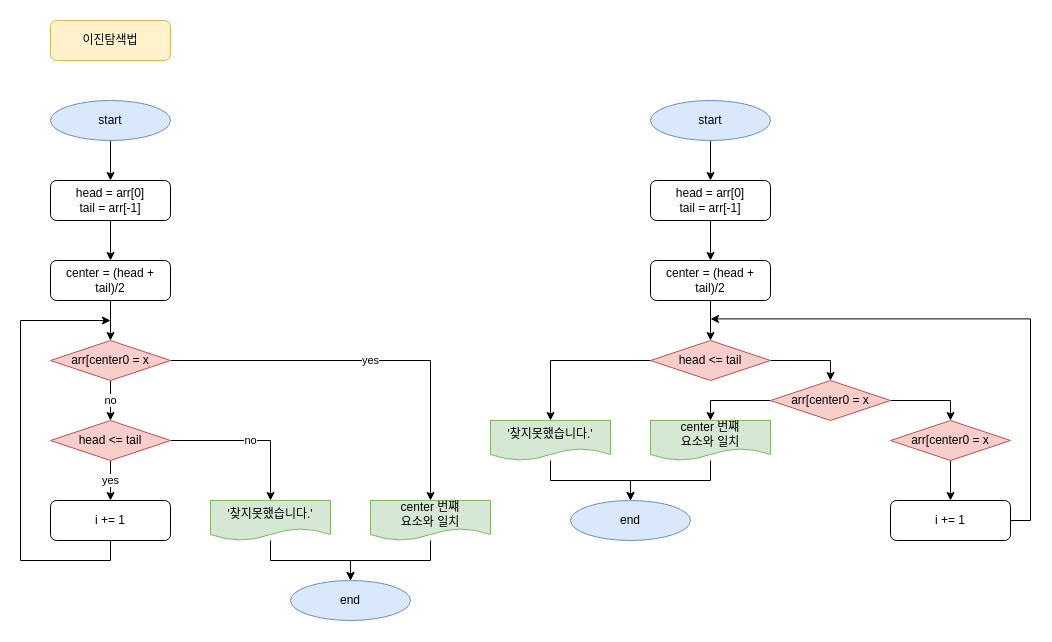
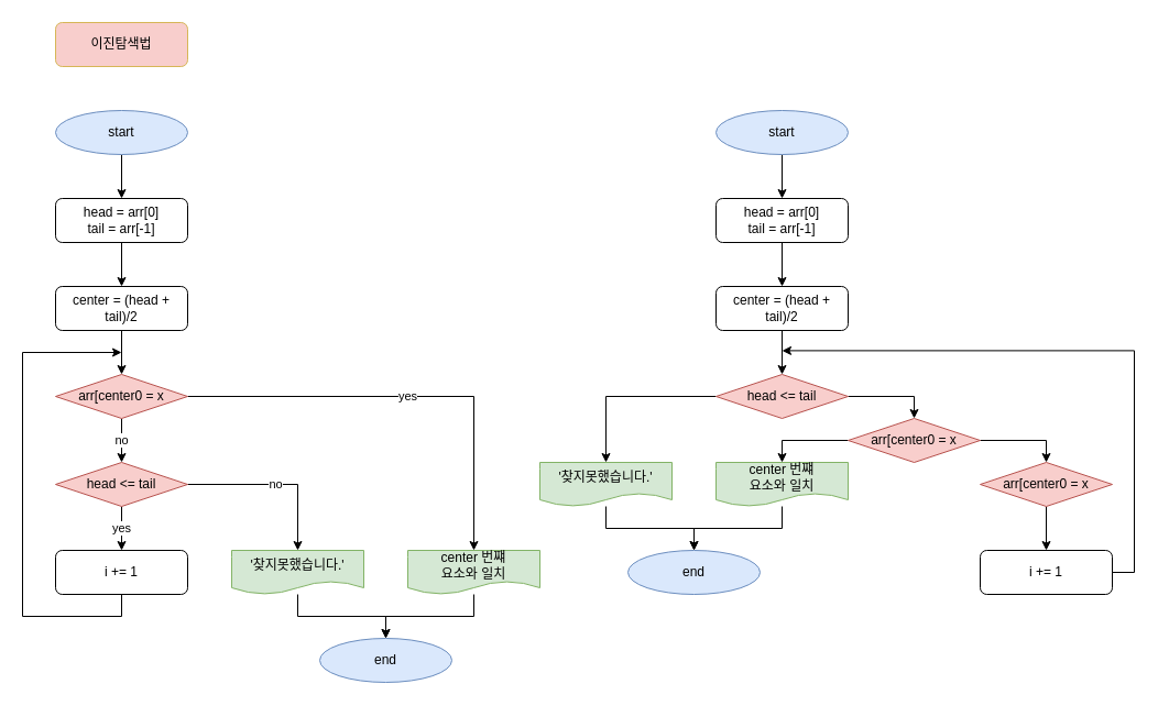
  <mxCell id="0" />
  <mxCell id="1" parent="0" />
  <mxCell id="2" value="" style="edgeStyle=orthogonalEdgeStyle;rounded=0;orthogonalLoop=1;jettySize=auto;html=1;" edge="1" parent="1" source="3" target="12"><mxGeometry relative="1" as="geometry" /></mxCell>
  <mxCell id="3" value="start" style="ellipse;whiteSpace=wrap;html=1;fillColor=#dae8fc;strokeColor=#6c8ebf;" vertex="1" parent="1"><mxGeometry x="50" y="100" width="120" height="40" as="geometry" /></mxCell>
- <mxCell id="4" value="이진탐색법" style="rounded=1;whiteSpace=wrap;html=1;fillColor=#fff2cc;strokeColor=#d6b656;" vertex="1" parent="1"><mxGeometry x="50" width="120" height="40" as="geometry" y="20" /></mxCell>
+ <mxCell id="4" value="이진탐색법" style="rounded=1;whiteSpace=wrap;html=1;fillColor=#f8cecc;strokeColor=#d6b656;" vertex="1" parent="1"><mxGeometry x="50" width="120" height="40" as="geometry" y="20" /></mxCell>
  <mxCell id="5" value="no" style="edgeStyle=orthogonalEdgeStyle;rounded=0;orthogonalLoop=1;jettySize=auto;html=1;" edge="1" parent="1" source="7" target="10"><mxGeometry relative="1" as="geometry" /></mxCell>
  <mxCell id="6" value="yes" style="edgeStyle=orthogonalEdgeStyle;rounded=0;orthogonalLoop=1;jettySize=auto;html=1;exitX=1;exitY=0.5;exitDx=0;exitDy=0;entryX=0.5;entryY=0;entryDx=0;entryDy=0;" edge="1" parent="1" source="7" target="20"><mxGeometry relative="1" as="geometry" /></mxCell>
  <mxCell id="7" value="arr[center0 = x" style="rhombus;whiteSpace=wrap;html=1;fillColor=#f8cecc;strokeColor=#b85450;" vertex="1" parent="1"><mxGeometry x="50" y="340" width="120" height="40" as="geometry" /></mxCell>
  <mxCell id="8" value="yes" style="edgeStyle=orthogonalEdgeStyle;rounded=0;orthogonalLoop=1;jettySize=auto;html=1;" edge="1" parent="1" source="10" target="14"><mxGeometry relative="1" as="geometry" /></mxCell>
  <mxCell id="9" value="no" style="edgeStyle=orthogonalEdgeStyle;rounded=0;orthogonalLoop=1;jettySize=auto;html=1;" edge="1" parent="1" source="10" target="18"><mxGeometry relative="1" as="geometry" /></mxCell>
  <mxCell id="10" value="head &amp;lt;= tail" style="rhombus;whiteSpace=wrap;html=1;fillColor=#f8cecc;strokeColor=#b85450;" vertex="1" parent="1"><mxGeometry x="50" y="420" width="120" height="40" as="geometry" /></mxCell>
  <mxCell id="11" value="" style="edgeStyle=orthogonalEdgeStyle;rounded=0;orthogonalLoop=1;jettySize=auto;html=1;" edge="1" parent="1" source="12" target="16"><mxGeometry relative="1" as="geometry" /></mxCell>
  <mxCell id="12" value="head = arr[0]&lt;br&gt;tail = arr[-1]" style="rounded=1;whiteSpace=wrap;html=1;" vertex="1" parent="1"><mxGeometry x="50" y="180" width="120" height="40" as="geometry" /></mxCell>
  <mxCell id="13" style="edgeStyle=orthogonalEdgeStyle;rounded=0;orthogonalLoop=1;jettySize=auto;html=1;exitX=0.5;exitY=1;exitDx=0;exitDy=0;" edge="1" parent="1" source="14"><mxGeometry relative="1" as="geometry"><mxPoint x="110" y="320" as="targetPoint" /><Array as="points"><mxPoint x="110" y="560" /><mxPoint x="20" y="560" /><mxPoint x="20" y="320" /></Array></mxGeometry></mxCell>
  <mxCell id="14" value="i += 1" style="rounded=1;whiteSpace=wrap;html=1;" vertex="1" parent="1"><mxGeometry x="50" y="500" width="120" height="40" as="geometry" /></mxCell>
  <mxCell id="15" value="" style="edgeStyle=orthogonalEdgeStyle;rounded=0;orthogonalLoop=1;jettySize=auto;html=1;" edge="1" parent="1" source="16" target="7"><mxGeometry relative="1" as="geometry" /></mxCell>
  <mxCell id="16" value="center = (head + tail)/2" style="rounded=1;whiteSpace=wrap;html=1;" vertex="1" parent="1"><mxGeometry x="50" y="260" width="120" height="40" as="geometry" /></mxCell>
  <mxCell id="17" value="" style="edgeStyle=orthogonalEdgeStyle;rounded=0;orthogonalLoop=1;jettySize=auto;html=1;" edge="1" parent="1" source="18" target="21"><mxGeometry relative="1" as="geometry" /></mxCell>
  <mxCell id="18" value="'찾지못했습니다.'" style="shape=document;whiteSpace=wrap;html=1;boundedLbl=1;fillColor=#d5e8d4;strokeColor=#82b366;" vertex="1" parent="1"><mxGeometry x="210" y="500" width="120" height="40" as="geometry" /></mxCell>
  <mxCell id="19" value="" style="edgeStyle=orthogonalEdgeStyle;rounded=0;orthogonalLoop=1;jettySize=auto;html=1;" edge="1" parent="1" source="20" target="21"><mxGeometry relative="1" as="geometry" /></mxCell>
  <mxCell id="20" value="center 번쨰&lt;br&gt;요소와 일치" style="shape=document;whiteSpace=wrap;html=1;boundedLbl=1;fillColor=#d5e8d4;strokeColor=#82b366;" vertex="1" parent="1"><mxGeometry x="370" y="500" width="120" height="40" as="geometry" /></mxCell>
  <mxCell id="21" value="end" style="ellipse;whiteSpace=wrap;html=1;fillColor=#dae8fc;strokeColor=#6c8ebf;" vertex="1" parent="1"><mxGeometry x="290" y="580" width="120" height="40" as="geometry" /></mxCell>
  <mxCell id="22" style="edgeStyle=orthogonalEdgeStyle;rounded=0;orthogonalLoop=1;jettySize=auto;html=1;exitX=1;exitY=0.5;exitDx=0;exitDy=0;entryX=0.5;entryY=0;entryDx=0;entryDy=0;" edge="1" parent="1" source="24" target="33"><mxGeometry relative="1" as="geometry" /></mxCell>
  <mxCell id="23" style="edgeStyle=orthogonalEdgeStyle;rounded=0;orthogonalLoop=1;jettySize=auto;html=1;exitX=0;exitY=0.5;exitDx=0;exitDy=0;" edge="1" parent="1" source="24" target="39"><mxGeometry relative="1" as="geometry" /></mxCell>
  <mxCell id="24" value="head &amp;lt;= tail" style="rhombus;whiteSpace=wrap;html=1;fillColor=#f8cecc;strokeColor=#b85450;" vertex="1" parent="1"><mxGeometry x="650" y="340" width="120" height="40" as="geometry" /></mxCell>
  <mxCell id="25" value="" style="edgeStyle=orthogonalEdgeStyle;rounded=0;orthogonalLoop=1;jettySize=auto;html=1;" edge="1" parent="1" source="26" target="28"><mxGeometry relative="1" as="geometry" /></mxCell>
  <mxCell id="26" value="start" style="ellipse;whiteSpace=wrap;html=1;fillColor=#dae8fc;strokeColor=#6c8ebf;" vertex="1" parent="1"><mxGeometry x="650" y="100" width="120" height="40" as="geometry" /></mxCell>
  <mxCell id="27" value="" style="edgeStyle=orthogonalEdgeStyle;rounded=0;orthogonalLoop=1;jettySize=auto;html=1;" edge="1" parent="1" source="28" target="30"><mxGeometry relative="1" as="geometry" /></mxCell>
  <mxCell id="28" value="head = arr[0]&lt;br&gt;tail = arr[-1]" style="rounded=1;whiteSpace=wrap;html=1;" vertex="1" parent="1"><mxGeometry x="650" y="180" width="120" height="40" as="geometry" /></mxCell>
  <mxCell id="29" value="" style="edgeStyle=orthogonalEdgeStyle;rounded=0;orthogonalLoop=1;jettySize=auto;html=1;" edge="1" parent="1" source="30" target="24"><mxGeometry relative="1" as="geometry" /></mxCell>
  <mxCell id="30" value="center = (head + tail)/2" style="rounded=1;whiteSpace=wrap;html=1;" vertex="1" parent="1"><mxGeometry x="650" y="260" width="120" height="40" as="geometry" /></mxCell>
  <mxCell id="31" style="edgeStyle=orthogonalEdgeStyle;rounded=0;orthogonalLoop=1;jettySize=auto;html=1;exitX=1;exitY=0.5;exitDx=0;exitDy=0;" edge="1" parent="1" source="33" target="35"><mxGeometry relative="1" as="geometry" /></mxCell>
  <mxCell id="32" style="edgeStyle=orthogonalEdgeStyle;rounded=0;orthogonalLoop=1;jettySize=auto;html=1;exitX=0;exitY=0.5;exitDx=0;exitDy=0;" edge="1" parent="1" source="33" target="37"><mxGeometry relative="1" as="geometry" /></mxCell>
  <mxCell id="33" value="arr[center0 = x" style="rhombus;whiteSpace=wrap;html=1;fillColor=#f8cecc;strokeColor=#b85450;" vertex="1" parent="1"><mxGeometry x="770" y="380" width="120" height="40" as="geometry" /></mxCell>
  <mxCell id="34" value="" style="edgeStyle=orthogonalEdgeStyle;rounded=0;orthogonalLoop=1;jettySize=auto;html=1;" edge="1" parent="1" source="35" target="42"><mxGeometry relative="1" as="geometry" /></mxCell>
  <mxCell id="35" value="arr[center0 = x" style="rhombus;whiteSpace=wrap;html=1;fillColor=#f8cecc;strokeColor=#b85450;" vertex="1" parent="1"><mxGeometry x="890" y="420" width="120" height="40" as="geometry" /></mxCell>
  <mxCell id="36" value="" style="edgeStyle=orthogonalEdgeStyle;rounded=0;orthogonalLoop=1;jettySize=auto;html=1;" edge="1" parent="1" source="37" target="40"><mxGeometry relative="1" as="geometry" /></mxCell>
  <mxCell id="37" value="center 번쨰&lt;br&gt;요소와 일치" style="shape=document;whiteSpace=wrap;html=1;boundedLbl=1;fillColor=#d5e8d4;strokeColor=#82b366;" vertex="1" parent="1"><mxGeometry x="650" y="420" width="120" height="40" as="geometry" /></mxCell>
  <mxCell id="38" value="" style="edgeStyle=orthogonalEdgeStyle;rounded=0;orthogonalLoop=1;jettySize=auto;html=1;" edge="1" parent="1" source="39" target="40"><mxGeometry relative="1" as="geometry" /></mxCell>
  <mxCell id="39" value="'찾지못했습니다.'" style="shape=document;whiteSpace=wrap;html=1;boundedLbl=1;fillColor=#d5e8d4;strokeColor=#82b366;" vertex="1" parent="1"><mxGeometry x="490" y="420" width="120" height="40" as="geometry" /></mxCell>
  <mxCell id="40" value="end" style="ellipse;whiteSpace=wrap;html=1;fillColor=#dae8fc;strokeColor=#6c8ebf;" vertex="1" parent="1"><mxGeometry x="570" y="500" width="120" height="40" as="geometry" /></mxCell>
  <mxCell id="41" style="edgeStyle=orthogonalEdgeStyle;rounded=0;orthogonalLoop=1;jettySize=auto;html=1;exitX=1;exitY=0.5;exitDx=0;exitDy=0;" edge="1" parent="1" source="42"><mxGeometry relative="1" as="geometry"><mxPoint x="710" y="318.4" as="targetPoint" /><Array as="points"><mxPoint x="1030" y="520" /><mxPoint x="1030" y="318" /></Array></mxGeometry></mxCell>
  <mxCell id="42" value="i += 1" style="rounded=1;whiteSpace=wrap;html=1;" vertex="1" parent="1"><mxGeometry x="890" y="500" width="120" height="40" as="geometry" /></mxCell>
